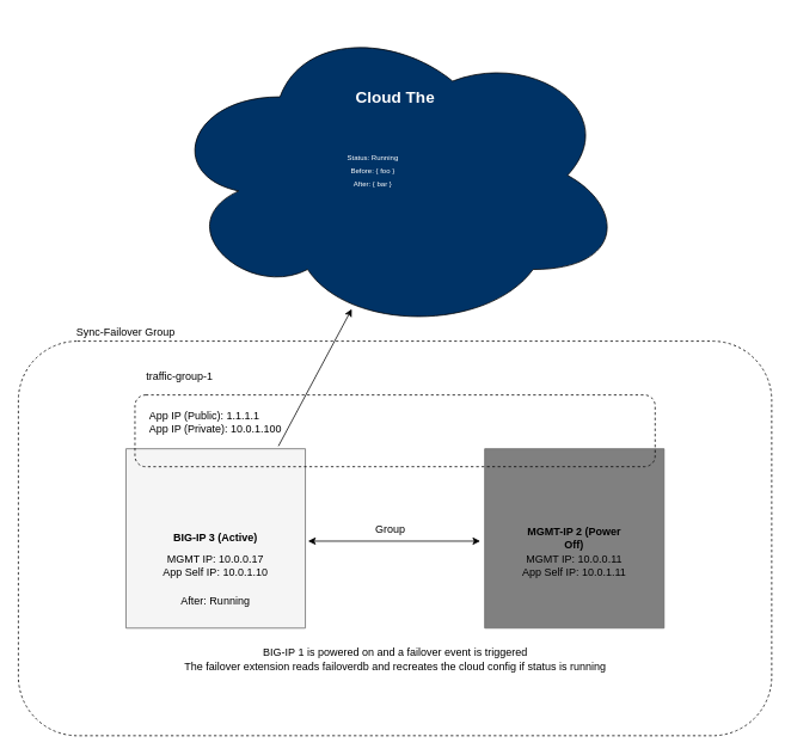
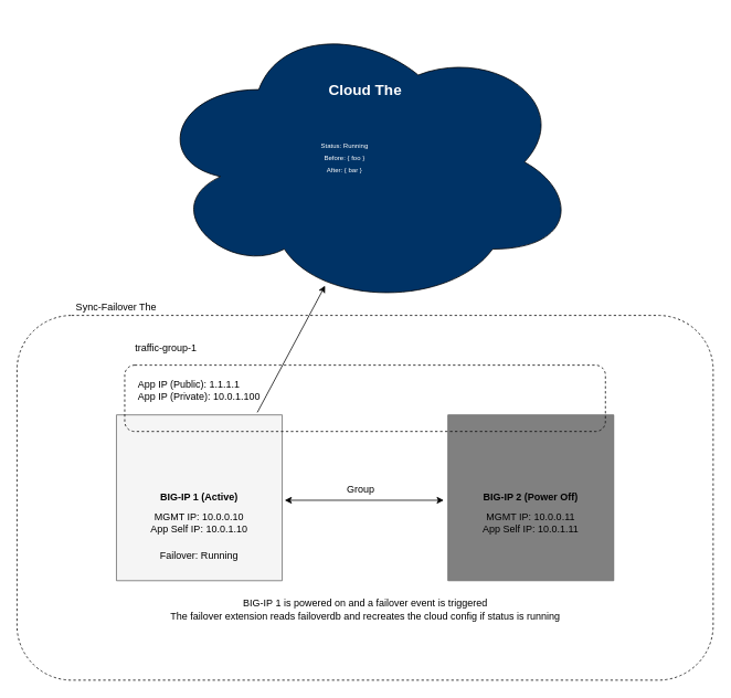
  <mxCell id="0" />
  <mxCell id="1" parent="0" />
  <mxCell id="2" value="" style="rounded=1;whiteSpace=wrap;html=1;dashed=1;fillColor=none;" vertex="1" parent="1"><mxGeometry x="20" y="380" width="840" height="440" as="geometry" /></mxCell>
  <mxCell id="3" value="" style="verticalLabelPosition=bottom;verticalAlign=top;html=1;shape=mxgraph.basic.rect;fillColor=#F5F5F5;fillColor2=none;strokeColor=#666666;strokeWidth=1;size=20;indent=5;fontColor=#333333;" vertex="1" parent="1"><mxGeometry x="140" y="500" width="200" height="200" as="geometry" /></mxCell>
  <mxCell id="4" value="" style="verticalLabelPosition=bottom;verticalAlign=top;html=1;shape=mxgraph.basic.rect;fillColor=#808080;fillColor2=none;strokeColor=#666666;strokeWidth=1;size=20;indent=5;fontColor=#333333;" vertex="1" parent="1"><mxGeometry x="540" y="500" width="200" height="200" as="geometry" /></mxCell>
  <mxCell id="5" value="" style="endArrow=classic;startArrow=classic;html=1;exitX=1.015;exitY=0.515;exitDx=0;exitDy=0;exitPerimeter=0;" edge="1" parent="1" source="3"><mxGeometry width="50" height="50" relative="1" as="geometry"><mxPoint x="380" y="605" as="sourcePoint" /><mxPoint x="535" y="603" as="targetPoint" /></mxGeometry></mxCell>
- <mxCell id="6" value="&lt;b&gt;BIG-IP 3 (Active)&lt;/b&gt;" style="text;html=1;strokeColor=none;fillColor=none;align=center;verticalAlign=middle;whiteSpace=wrap;rounded=0;" vertex="1" parent="1"><mxGeometry x="180" y="580" width="120" height="40" as="geometry" /></mxCell>
- <mxCell id="7" value="&lt;b&gt;MGMT-IP 2 (Power Off)&lt;/b&gt;" style="text;html=1;strokeColor=none;fillColor=none;align=center;verticalAlign=middle;whiteSpace=wrap;rounded=0;" vertex="1" parent="1"><mxGeometry x="580" y="580" width="120" height="40" as="geometry" /></mxCell>
- <mxCell id="8" value="MGMT IP: 10.0.0.17&lt;br&gt;App Self IP: 10.0.1.10&lt;br&gt;" style="text;html=1;strokeColor=none;fillColor=none;align=center;verticalAlign=middle;whiteSpace=wrap;rounded=0;" vertex="1" parent="1"><mxGeometry x="180" y="610" width="120" height="40" as="geometry" /></mxCell>
+ <mxCell id="6" value="&lt;b&gt;BIG-IP 1 (Active)&lt;/b&gt;" style="text;html=1;strokeColor=none;fillColor=none;align=center;verticalAlign=middle;whiteSpace=wrap;rounded=0;" vertex="1" parent="1"><mxGeometry x="180" y="580" width="120" height="40" as="geometry" /></mxCell>
+ <mxCell id="7" value="&lt;b&gt;BIG-IP 2 (Power Off)&lt;/b&gt;" style="text;html=1;strokeColor=none;fillColor=none;align=center;verticalAlign=middle;whiteSpace=wrap;rounded=0;" vertex="1" parent="1"><mxGeometry x="580" y="580" width="120" height="40" as="geometry" /></mxCell>
+ <mxCell id="8" value="MGMT IP: 10.0.0.10&lt;br&gt;App Self IP: 10.0.1.10&lt;br&gt;" style="text;html=1;strokeColor=none;fillColor=none;align=center;verticalAlign=middle;whiteSpace=wrap;rounded=0;" vertex="1" parent="1"><mxGeometry x="180" y="610" width="120" height="40" as="geometry" /></mxCell>
  <mxCell id="9" value="MGMT IP: 10.0.0.11&lt;br&gt;App Self IP: 10.0.1.11&lt;br&gt;" style="text;html=1;strokeColor=none;fillColor=none;align=center;verticalAlign=middle;whiteSpace=wrap;rounded=0;" vertex="1" parent="1"><mxGeometry x="580" y="610" width="120" height="40" as="geometry" /></mxCell>
- <mxCell id="10" value="Sync-Failover Group" style="text;html=1;strokeColor=none;fillColor=none;align=center;verticalAlign=middle;whiteSpace=wrap;rounded=0;" vertex="1" parent="1"><mxGeometry x="70" y="360" width="140" height="20" as="geometry" /></mxCell>
+ <mxCell id="10" value="Sync-Failover The" style="text;html=1;strokeColor=none;fillColor=none;align=center;verticalAlign=middle;whiteSpace=wrap;rounded=0;" vertex="1" parent="1"><mxGeometry x="70" y="360" width="140" height="20" as="geometry" /></mxCell>
  <mxCell id="11" value="traffic-group-1" style="text;html=1;strokeColor=none;fillColor=none;align=center;verticalAlign=middle;whiteSpace=wrap;rounded=0;dashed=1;" vertex="1" parent="1"><mxGeometry x="155" y="410" width="90" height="20" as="geometry" /></mxCell>
  <mxCell id="12" value="" style="rounded=1;whiteSpace=wrap;html=1;strokeColor=#000000;fillColor=none;dashed=1;" vertex="1" parent="1"><mxGeometry x="150" y="440" width="580" height="80" as="geometry" /></mxCell>
  <mxCell id="13" value="&lt;div style=&quot;text-align: left&quot;&gt;App IP (Public): 1.1.1.1&lt;br&gt;&lt;/div&gt;&lt;div&gt;&lt;div style=&quot;text-align: left&quot;&gt;App IP (Private): 10.0.1.100&lt;/div&gt;&lt;/div&gt;" style="text;html=1;strokeColor=none;fillColor=none;align=center;verticalAlign=middle;whiteSpace=wrap;rounded=0;dashed=1;" vertex="1" parent="1"><mxGeometry x="135" y="450" width="210" height="40" as="geometry" /></mxCell>
  <mxCell id="14" value="Group" style="text;html=1;strokeColor=none;fillColor=none;align=center;verticalAlign=middle;whiteSpace=wrap;rounded=0;dashed=1;" vertex="1" parent="1"><mxGeometry x="390" y="580" width="90" height="20" as="geometry" /></mxCell>
- <mxCell id="15" value="After: Running" style="text;html=1;strokeColor=none;fillColor=none;align=center;verticalAlign=middle;whiteSpace=wrap;rounded=0;" vertex="1" parent="1"><mxGeometry x="180" y="650" width="120" height="40" as="geometry" /></mxCell>
+ <mxCell id="15" value="Failover: Running" style="text;html=1;strokeColor=none;fillColor=none;align=center;verticalAlign=middle;whiteSpace=wrap;rounded=0;" vertex="1" parent="1"><mxGeometry x="180" y="650" width="120" height="40" as="geometry" /></mxCell>
  <mxCell id="16" value="BIG-IP 1 is powered on and a failover event is triggered&lt;br&gt;The failover extension reads failoverdb and recreates the cloud config if status is running" style="text;html=1;resizable=0;autosize=1;align=center;verticalAlign=middle;points=[];fillColor=none;strokeColor=none;rounded=0;" vertex="1" parent="1"><mxGeometry x="195" y="720" width="490" height="30" as="geometry" /></mxCell>
  <mxCell id="17" value="" style="ellipse;shape=cloud;whiteSpace=wrap;html=1;fillColor=#003366;" vertex="1" parent="1"><mxGeometry x="183.5" y="20" width="513" height="350" as="geometry" /></mxCell>
  <mxCell id="18" value="&lt;font color=&quot;#ffffff&quot; style=&quot;font-size: 18px&quot;&gt;&lt;b&gt;Cloud The&lt;/b&gt;&lt;/font&gt;" style="text;html=1;resizable=0;autosize=1;align=center;verticalAlign=middle;points=[];fillColor=none;strokeColor=none;rounded=0;" vertex="1" parent="1"><mxGeometry x="370" y="99" width="140" height="20" as="geometry" /></mxCell>
  <mxCell id="19" value="" style="endArrow=classic;html=1;entryX=0.406;entryY=0.926;entryDx=0;entryDy=0;entryPerimeter=0;" edge="1" parent="1" target="17"><mxGeometry width="50" height="50" relative="1" as="geometry"><mxPoint x="310" y="497" as="sourcePoint" /><mxPoint x="670" y="450" as="targetPoint" /></mxGeometry></mxCell>
  <mxCell id="20" value="&lt;font color=&quot;#ffffff&quot; style=&quot;font-size: 8px&quot;&gt;Status: Running&lt;br&gt;Before: { foo }&lt;br&gt;After: { bar }&lt;br&gt;&lt;/font&gt;" style="text;html=1;resizable=0;autosize=1;align=center;verticalAlign=middle;points=[];fillColor=none;strokeColor=none;rounded=0;" vertex="1" parent="1"><mxGeometry x="380" y="164" width="70" height="50" as="geometry" /></mxCell>
